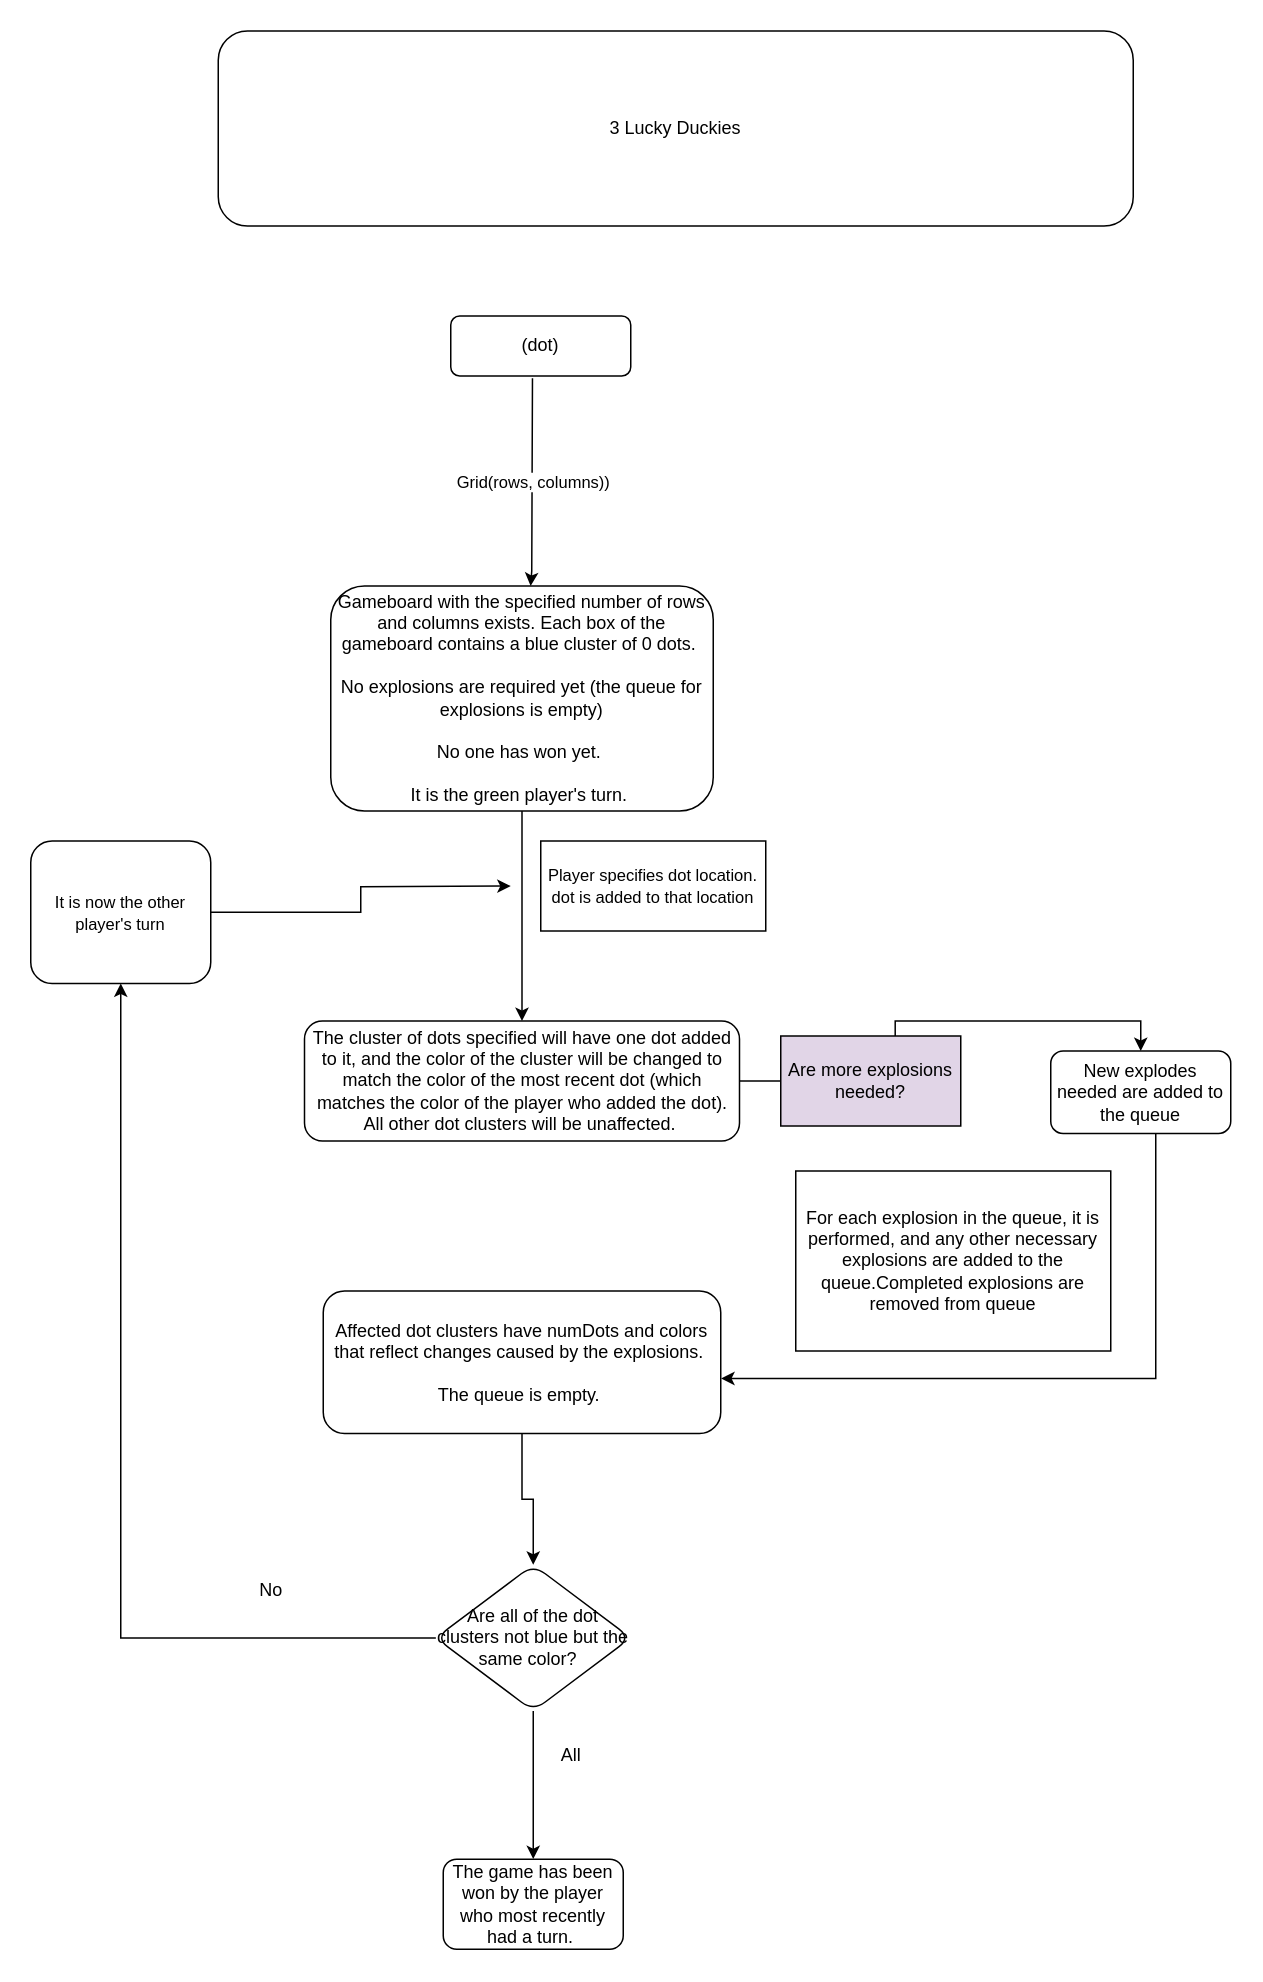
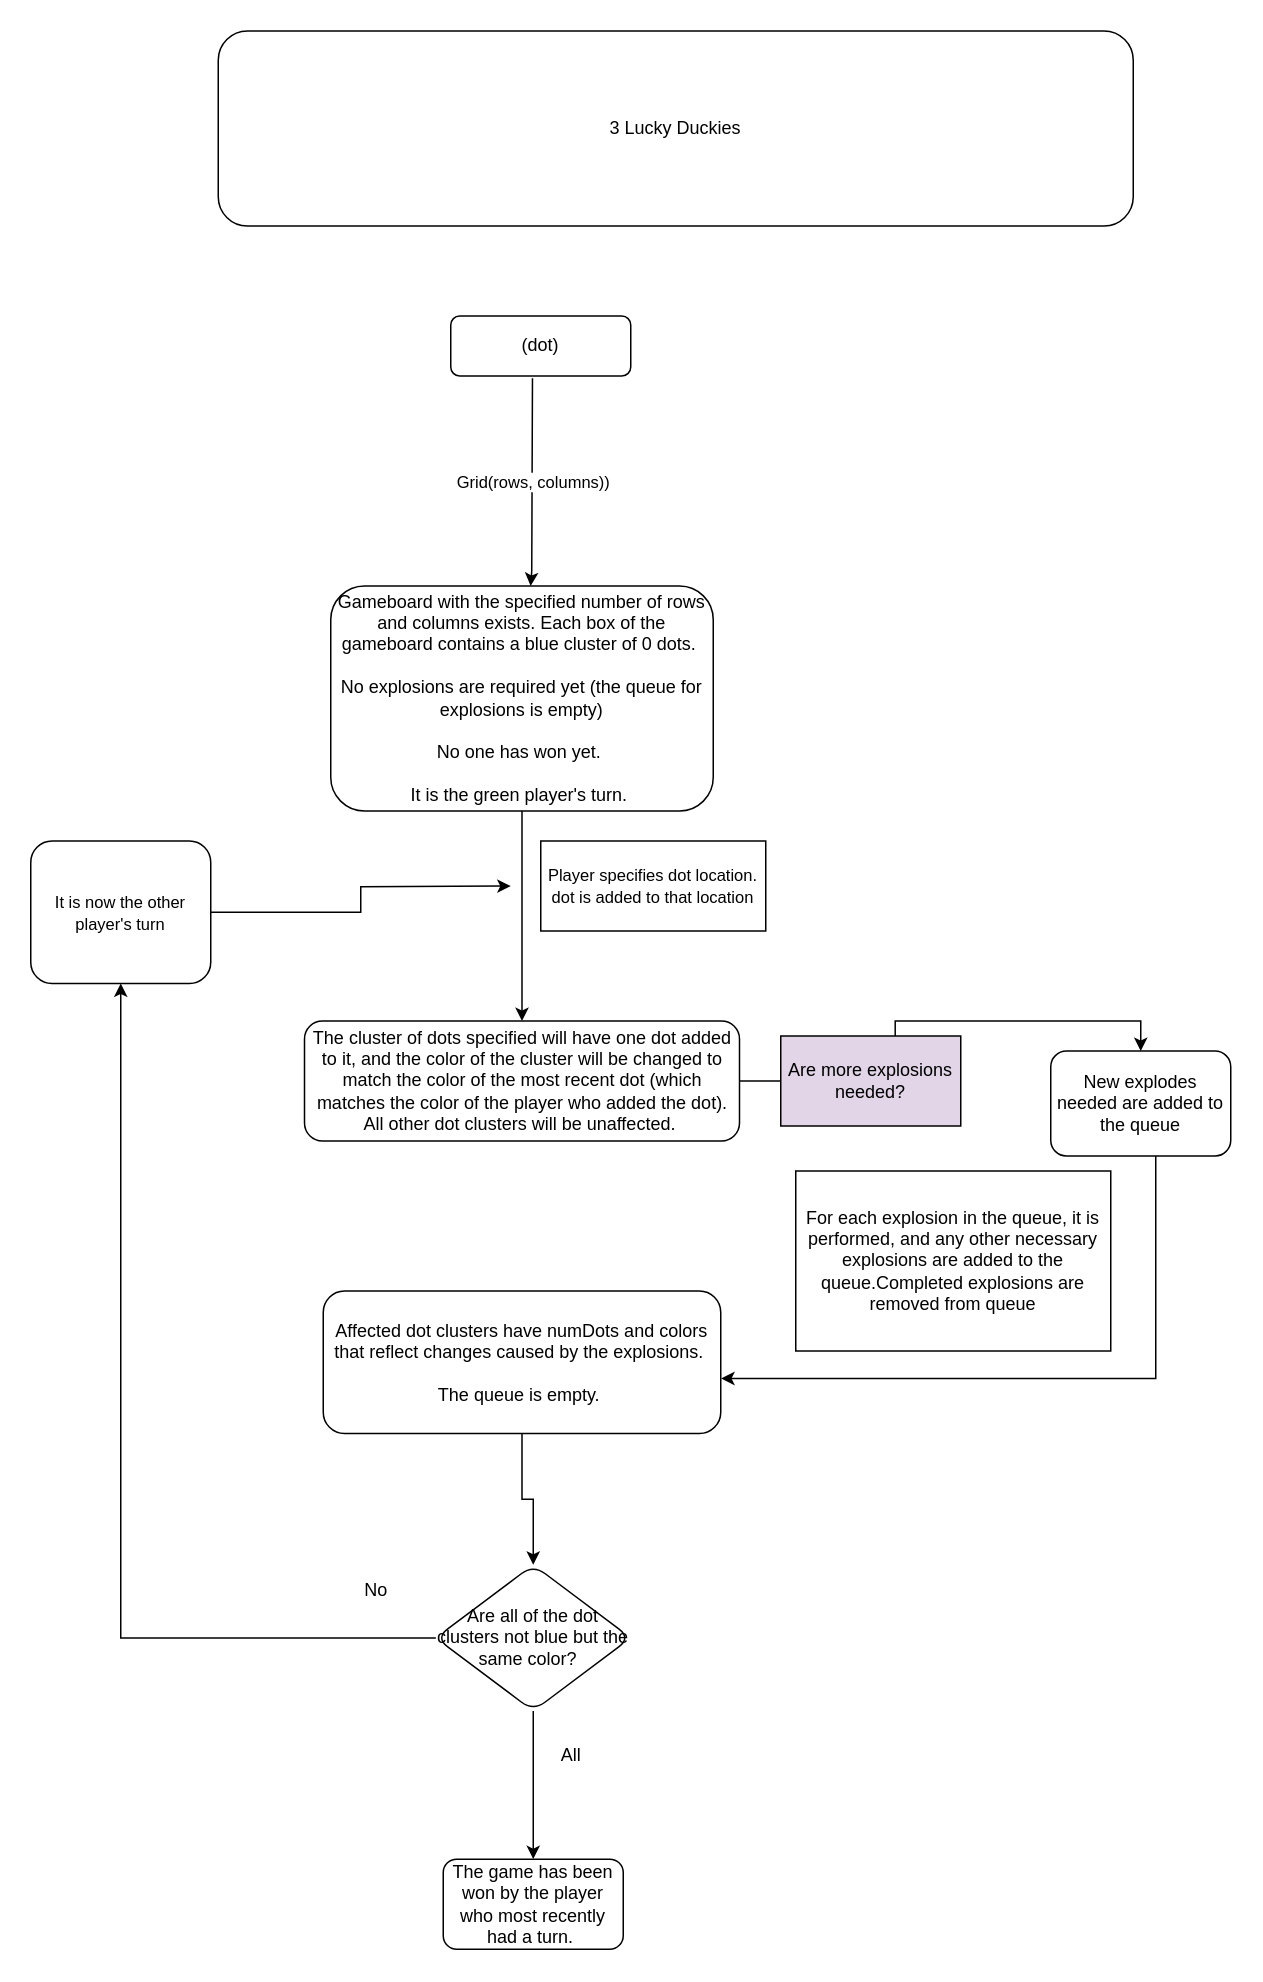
  <mxCell id="0" />
  <mxCell id="1" parent="0" />
  <mxCell id="2" style="edgeStyle=orthogonalEdgeStyle;rounded=0;orthogonalLoop=1;jettySize=auto;html=1;fontColor=#0000FF;" parent="1" source="3" target="8" edge="1"><mxGeometry relative="1" as="geometry" /></mxCell>
  <mxCell id="3" value="Gameboard with the specified number of rows and columns exists. Each box of the gameboard contains a blue cluster of 0 dots.&amp;nbsp;&lt;br&gt;&lt;br&gt;No explosions are required yet (the queue for explosions is empty)&lt;br&gt;&lt;br&gt;No one has won yet.&amp;nbsp;&lt;br&gt;&lt;br&gt;It is the green player's turn.&amp;nbsp;" style="rounded=1;whiteSpace=wrap;html=1;fontSize=12;glass=0;strokeWidth=1;shadow=0;" parent="1" vertex="1"><mxGeometry x="220" y="390" width="255" height="150" as="geometry" /></mxCell>
  <mxCell id="4" value="(dot)" style="rounded=1;whiteSpace=wrap;html=1;fontSize=12;glass=0;strokeWidth=1;shadow=0;" parent="1" vertex="1"><mxGeometry x="300" y="210" width="120" height="40" as="geometry" /></mxCell>
  <mxCell id="5" style="edgeStyle=orthogonalEdgeStyle;rounded=0;orthogonalLoop=1;jettySize=auto;html=1;entryX=1.001;entryY=0.614;entryDx=0;entryDy=0;entryPerimeter=0;fontColor=#0000FF;" parent="1" source="6" target="10" edge="1"><mxGeometry relative="1" as="geometry"><Array as="points"><mxPoint x="770" y="918" /></Array></mxGeometry></mxCell>
- <mxCell id="6" value="New explodes needed are added to the queue" style="rounded=1;whiteSpace=wrap;html=1;fontSize=12;glass=0;strokeWidth=1;shadow=0;" parent="1" vertex="1"><mxGeometry x="700" y="700" width="120" height="55" as="geometry" /></mxCell>
+ <mxCell id="6" value="New explodes needed are added to the queue" style="rounded=1;whiteSpace=wrap;html=1;fontSize=12;glass=0;strokeWidth=1;shadow=0;" parent="1" vertex="1"><mxGeometry x="700" y="700" width="120" height="70" as="geometry" /></mxCell>
  <mxCell id="7" style="edgeStyle=orthogonalEdgeStyle;rounded=0;orthogonalLoop=1;jettySize=auto;html=1;entryX=0.5;entryY=0;entryDx=0;entryDy=0;" parent="1" source="8" target="6" edge="1"><mxGeometry relative="1" as="geometry"><mxPoint x="350" y="800" as="targetPoint" /></mxGeometry></mxCell>
  <mxCell id="8" value="The cluster of dots specified will have one dot added to it, and the color of the cluster will be changed to match the color of the most recent dot (which matches the color of the player who added the dot). All other dot clusters will be unaffected.&amp;nbsp;" style="rounded=1;whiteSpace=wrap;html=1;fontSize=12;glass=0;strokeWidth=1;shadow=0;" parent="1" vertex="1"><mxGeometry x="202.5" y="680" width="290" height="80" as="geometry" /></mxCell>
  <mxCell id="9" value="" style="edgeStyle=orthogonalEdgeStyle;rounded=0;orthogonalLoop=1;jettySize=auto;html=1;fontColor=#0000FF;" parent="1" source="10" target="18" edge="1"><mxGeometry relative="1" as="geometry" /></mxCell>
  <mxCell id="10" value="Affected dot clusters have numDots and colors that reflect changes caused by the explosions.&amp;nbsp;&lt;br&gt;&amp;nbsp;&lt;br&gt;The queue is empty.&amp;nbsp;" style="rounded=1;whiteSpace=wrap;html=1;fontSize=12;glass=0;strokeWidth=1;shadow=0;" parent="1" vertex="1"><mxGeometry x="215" y="860" width="265" height="95" as="geometry" /></mxCell>
  <mxCell id="11" value="" style="endArrow=classic;html=1;rounded=0;exitX=0.454;exitY=1.038;exitDx=0;exitDy=0;exitPerimeter=0;" parent="1" source="4" target="3" edge="1"><mxGeometry relative="1" as="geometry"><mxPoint x="420" as="sourcePoint" y="370" /><mxPoint x="520" as="targetPoint" y="370" /><Array as="points"><mxPoint x="354" y="380" /></Array></mxGeometry></mxCell>
  <mxCell id="12" value="Grid(rows, columns))" style="edgeLabel;resizable=0;html=1;align=center;verticalAlign=middle;" parent="11" connectable="0" vertex="1"><mxGeometry relative="1" as="geometry" /></mxCell>
  <mxCell id="13" value="&lt;span style=&quot;color: rgb(0 , 0 , 0) ; font-size: 11px ; background-color: rgb(255 , 255 , 255)&quot;&gt;Player specifies dot location. dot is added to that location&lt;/span&gt;" style="rounded=0;whiteSpace=wrap;html=1;fontColor=#0000FF;" parent="1" vertex="1"><mxGeometry x="360" y="560" width="150" height="60" as="geometry" /></mxCell>
  <mxCell id="14" value="&lt;span style=&quot;color: rgb(0 , 0 , 0)&quot;&gt;Are more explosions needed?&lt;/span&gt;" style="rounded=0;whiteSpace=wrap;html=1;fontColor=#0000FF;fillColor=#e1d5e7;" parent="1" vertex="1"><mxGeometry x="520" y="690" width="120" height="60" as="geometry" /></mxCell>
  <mxCell id="15" value="&lt;span style=&quot;color: rgb(0 , 0 , 0)&quot;&gt;For each explosion in the queue, it is performed, and any other necessary explosions are added to the queue.Completed explosions are removed from queue&lt;/span&gt;" style="rounded=0;whiteSpace=wrap;html=1;fontColor=#0000FF;" parent="1" vertex="1"><mxGeometry x="530" y="780" width="210" height="120" as="geometry" /></mxCell>
  <mxCell id="16" value="" style="edgeStyle=orthogonalEdgeStyle;rounded=0;orthogonalLoop=1;jettySize=auto;html=1;fontColor=#0000FF;" parent="1" source="18" target="19" edge="1"><mxGeometry relative="1" as="geometry" /></mxCell>
  <mxCell id="17" value="" style="edgeStyle=orthogonalEdgeStyle;rounded=0;orthogonalLoop=1;jettySize=auto;html=1;fontColor=#000000;" parent="1" source="18" target="22" edge="1"><mxGeometry relative="1" as="geometry" /></mxCell>
  <mxCell id="18" value="Are all of the dot clusters not blue but the same color?&amp;nbsp;&amp;nbsp;" style="rhombus;whiteSpace=wrap;html=1;rounded=1;glass=0;strokeWidth=1;shadow=0;" parent="1" vertex="1"><mxGeometry x="290" y="1042.5" width="130" height="97.5" as="geometry" /></mxCell>
  <mxCell id="19" value="The game has been won by the player who most recently had a turn.&amp;nbsp;" style="whiteSpace=wrap;html=1;rounded=1;glass=0;strokeWidth=1;shadow=0;" parent="1" vertex="1"><mxGeometry x="295" y="1238.75" width="120" height="60" as="geometry" /></mxCell>
  <mxCell id="20" value="&lt;font color=&quot;#000000&quot;&gt;All&lt;/font&gt;" style="text;html=1;align=center;verticalAlign=middle;resizable=0;points=[];autosize=1;strokeColor=none;fillColor=none;fontColor=#0000FF;" parent="1" vertex="1"><mxGeometry x="360" y="1160" width="40" height="20" as="geometry" /></mxCell>
  <mxCell id="21" style="edgeStyle=orthogonalEdgeStyle;rounded=0;orthogonalLoop=1;jettySize=auto;html=1;fontColor=#000000;" parent="1" source="22" edge="1"><mxGeometry relative="1" as="geometry"><mxPoint x="340" y="590" as="targetPoint" /></mxGeometry></mxCell>
  <mxCell id="22" value="&lt;span style=&quot;font-size: 11px ; background-color: rgb(255 , 255 , 255)&quot;&gt;It is now the other player's turn&lt;/span&gt;" style="whiteSpace=wrap;html=1;rounded=1;glass=0;strokeWidth=1;shadow=0;" parent="1" vertex="1"><mxGeometry x="20" y="560" width="120" height="95" as="geometry" /></mxCell>
- <mxCell id="23" value="No" style="text;html=1;align=center;verticalAlign=middle;resizable=0;points=[];autosize=1;strokeColor=none;fillColor=none;fontColor=#000000;" parent="1" vertex="1"><mxGeometry x="165" y="1050" width="30" height="20" as="geometry" /></mxCell>
+ <mxCell id="23" value="No" style="text;html=1;align=center;verticalAlign=middle;resizable=0;points=[];autosize=1;strokeColor=none;fillColor=none;fontColor=#000000;" parent="1" vertex="1"><mxGeometry x="235" y="1050" width="30" height="20" as="geometry" /></mxCell>
  <mxCell id="24" value="3 Lucky Duckies" style="rounded=1;whiteSpace=wrap;html=1;" vertex="1" parent="1"><mxGeometry x="145" y="20" width="610" height="130" as="geometry" /></mxCell>
